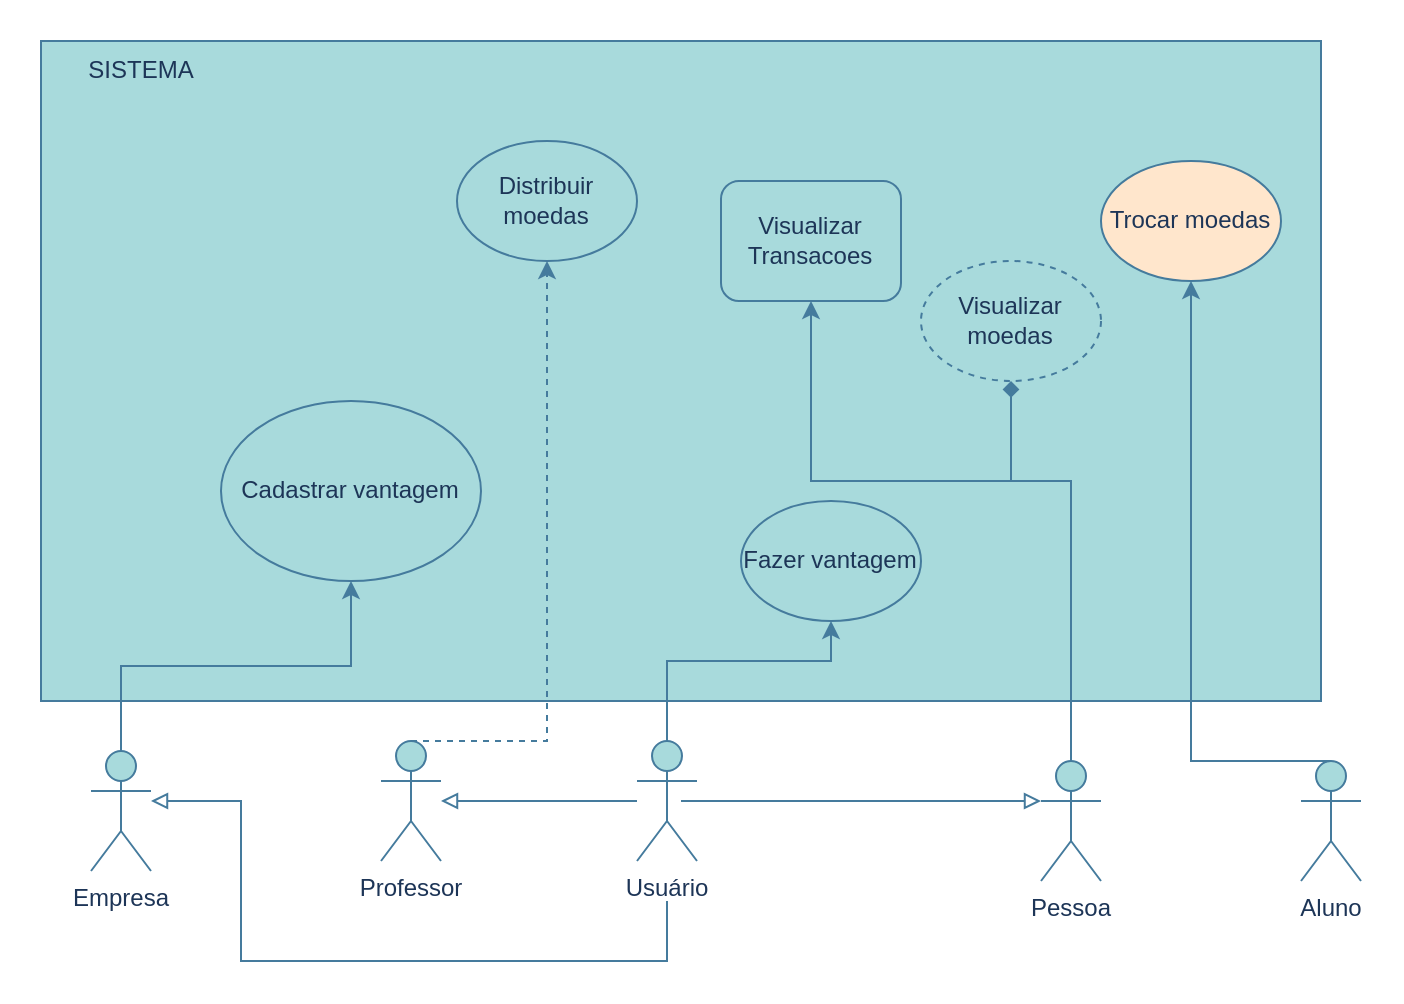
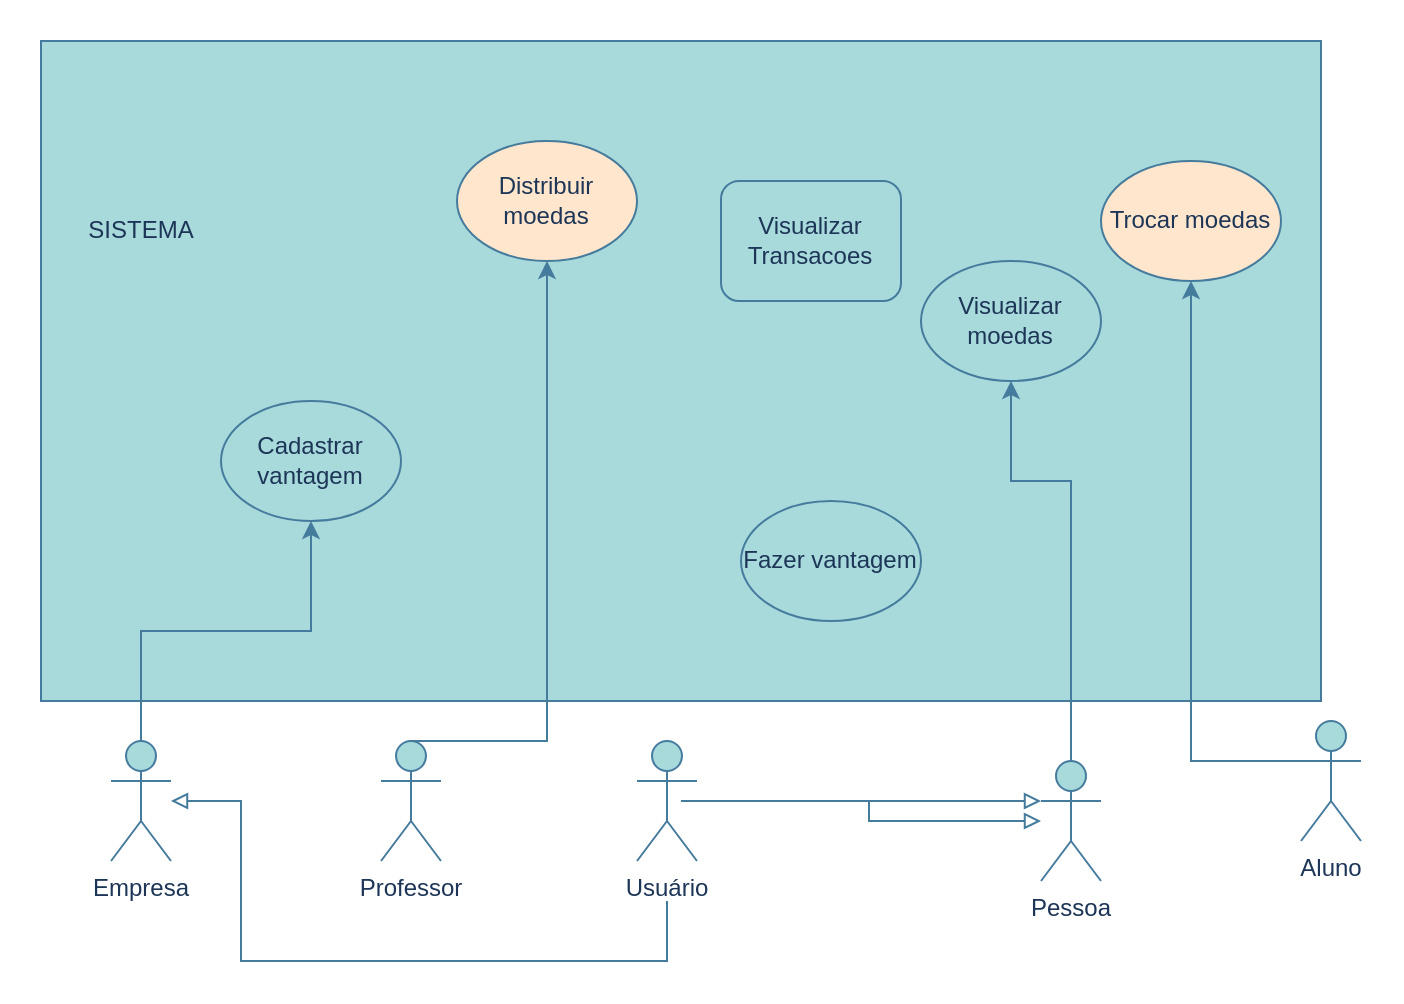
  <mxCell id="0" />
  <mxCell id="1" parent="0" />
  <mxCell id="2" value="" style="rounded=0;whiteSpace=wrap;html=1;labelBackgroundColor=none;fillColor=#A8DADC;strokeColor=#457B9D;fontColor=#1D3557;" vertex="1" parent="1"><mxGeometry x="20" y="20" width="640" height="330" as="geometry" /></mxCell>
- <mxCell id="3" value="SISTEMA" style="text;html=1;align=center;verticalAlign=middle;resizable=0;points=[];autosize=1;strokeColor=none;fillColor=none;labelBackgroundColor=none;fontColor=#1D3557;" vertex="1" parent="1"><mxGeometry x="30" y="20" width="80" height="30" as="geometry" /></mxCell>
- <mxCell id="4" style="edgeStyle=orthogonalEdgeStyle;rounded=0;orthogonalLoop=1;jettySize=auto;html=1;exitX=0.5;exitY=0;exitDx=0;exitDy=0;exitPerimeter=0;strokeColor=#457B9D;fontColor=#1D3557;fillColor=#A8DADC;dashed=1;" edge="1" parent="1" source="5" target="13"><mxGeometry relative="1" as="geometry"><Array as="points"><mxPoint x="273" y="370" /></Array></mxGeometry></mxCell>
+ <mxCell id="3" value="SISTEMA" style="text;html=1;align=center;verticalAlign=middle;resizable=0;points=[];autosize=1;strokeColor=none;fillColor=none;labelBackgroundColor=none;fontColor=#1D3557;" vertex="1" parent="1"><mxGeometry x="30" y="100" width="80" height="30" as="geometry" /></mxCell>
+ <mxCell id="4" style="edgeStyle=orthogonalEdgeStyle;rounded=0;orthogonalLoop=1;jettySize=auto;html=1;exitX=0.5;exitY=0;exitDx=0;exitDy=0;exitPerimeter=0;strokeColor=#457B9D;fontColor=#1D3557;fillColor=#A8DADC;" edge="1" parent="1" source="5" target="13"><mxGeometry relative="1" as="geometry"><Array as="points"><mxPoint x="273" y="370" /></Array></mxGeometry></mxCell>
  <mxCell id="5" value="Professor" style="shape=umlActor;verticalLabelPosition=bottom;verticalAlign=top;html=1;outlineConnect=0;strokeColor=#457B9D;fontColor=#1D3557;fillColor=#A8DADC;" vertex="1" parent="1"><mxGeometry x="190" y="370" width="30" height="60" as="geometry" /></mxCell>
- <mxCell id="6" style="edgeStyle=orthogonalEdgeStyle;rounded=0;orthogonalLoop=1;jettySize=auto;html=1;exitX=0.5;exitY=0;exitDx=0;exitDy=0;exitPerimeter=0;strokeColor=#457B9D;fontColor=#1D3557;fillColor=#A8DADC;" edge="1" parent="1" source="10" target="12"><mxGeometry relative="1" as="geometry"><Array as="points"><mxPoint x="333" y="330" /><mxPoint x="415" y="330" /></Array></mxGeometry></mxCell>
- <mxCell id="7" style="edgeStyle=orthogonalEdgeStyle;rounded=0;orthogonalLoop=1;jettySize=auto;html=1;strokeColor=#457B9D;fontColor=#1D3557;fillColor=#A8DADC;endArrow=block;endFill=0;" edge="1" parent="1" source="10" target="5"><mxGeometry relative="1" as="geometry" /></mxCell>
+ <mxCell id="7" style="edgeStyle=orthogonalEdgeStyle;rounded=0;orthogonalLoop=1;jettySize=auto;html=1;strokeColor=#457B9D;fontColor=#1D3557;fillColor=#A8DADC;endArrow=block;endFill=0;" edge="1" parent="1" source="10" target="19"><mxGeometry relative="1" as="geometry" /></mxCell>
  <mxCell id="8" style="edgeStyle=orthogonalEdgeStyle;rounded=0;orthogonalLoop=1;jettySize=auto;html=1;strokeColor=#457B9D;fontColor=#1D3557;fillColor=#A8DADC;endArrow=block;endFill=0;" edge="1" parent="1" target="19"><mxGeometry relative="1" as="geometry"><mxPoint x="340" y="400" as="sourcePoint" /><Array as="points"><mxPoint x="410" y="400" /><mxPoint x="410" y="400" /></Array></mxGeometry></mxCell>
  <mxCell id="9" style="edgeStyle=orthogonalEdgeStyle;rounded=0;orthogonalLoop=1;jettySize=auto;html=1;strokeColor=#457B9D;fontColor=#1D3557;fillColor=#A8DADC;endArrow=block;endFill=0;" edge="1" parent="1" target="21"><mxGeometry relative="1" as="geometry"><mxPoint x="333" y="450" as="sourcePoint" /><Array as="points"><mxPoint x="333" y="480" /><mxPoint x="120" y="480" /><mxPoint x="120" y="400" /></Array></mxGeometry></mxCell>
  <mxCell id="10" value="Usuário" style="shape=umlActor;verticalLabelPosition=bottom;verticalAlign=top;html=1;outlineConnect=0;strokeColor=#457B9D;fontColor=#1D3557;fillColor=#A8DADC;" vertex="1" parent="1"><mxGeometry x="318" y="370" width="30" height="60" as="geometry" /></mxCell>
- <mxCell id="11" value="Visualizar moedas" style="ellipse;whiteSpace=wrap;html=1;strokeColor=#457B9D;fontColor=#1D3557;fillColor=#A8DADC;dashed=1;" vertex="1" parent="1"><mxGeometry x="460" y="130" width="90" height="60" as="geometry" /></mxCell>
+ <mxCell id="11" value="Visualizar moedas" style="ellipse;whiteSpace=wrap;html=1;strokeColor=#457B9D;fontColor=#1D3557;fillColor=#A8DADC;" vertex="1" parent="1"><mxGeometry x="460" y="130" width="90" height="60" as="geometry" /></mxCell>
  <mxCell id="12" value="Fazer vantagem" style="ellipse;whiteSpace=wrap;html=1;strokeColor=#457B9D;fontColor=#1D3557;fillColor=#A8DADC;" vertex="1" parent="1"><mxGeometry x="370" y="250" width="90" height="60" as="geometry" /></mxCell>
- <mxCell id="13" value="Distribuir moedas" style="ellipse;whiteSpace=wrap;html=1;strokeColor=#457B9D;fontColor=#1D3557;fillColor=#A8DADC;" vertex="1" parent="1"><mxGeometry x="228" y="70" width="90" height="60" as="geometry" /></mxCell>
+ <mxCell id="13" value="Distribuir moedas" style="ellipse;whiteSpace=wrap;html=1;strokeColor=#457B9D;fontColor=#1D3557;fillColor=#ffe6cc;" vertex="1" parent="1"><mxGeometry x="228" y="70" width="90" height="60" as="geometry" /></mxCell>
  <mxCell id="14" value="Visualizar Transacoes" style="whiteSpace=wrap;html=1;strokeColor=#457B9D;fontColor=#1D3557;fillColor=#A8DADC;rounded=1;" vertex="1" parent="1"><mxGeometry x="360" y="90" width="90" height="60" as="geometry" /></mxCell>
  <mxCell id="15" value="Trocar moedas" style="ellipse;whiteSpace=wrap;html=1;strokeColor=#457B9D;fontColor=#1D3557;fillColor=#ffe6cc;" vertex="1" parent="1"><mxGeometry x="550" y="80" width="90" height="60" as="geometry" /></mxCell>
- <mxCell id="16" value="Cadastrar vantagem" style="ellipse;whiteSpace=wrap;html=1;strokeColor=#457B9D;fontColor=#1D3557;fillColor=#A8DADC;" vertex="1" parent="1"><mxGeometry x="110" y="200" width="130" height="90" as="geometry" /></mxCell>
- <mxCell id="17" style="edgeStyle=orthogonalEdgeStyle;rounded=0;orthogonalLoop=1;jettySize=auto;html=1;exitX=0.5;exitY=0;exitDx=0;exitDy=0;exitPerimeter=0;strokeColor=#457B9D;fontColor=#1D3557;fillColor=#A8DADC;endArrow=diamond;" edge="1" parent="1" source="19" target="11"><mxGeometry relative="1" as="geometry"><Array as="points"><mxPoint x="535" y="240" /><mxPoint x="505" y="240" /></Array></mxGeometry></mxCell>
- <mxCell id="18" style="edgeStyle=orthogonalEdgeStyle;rounded=0;orthogonalLoop=1;jettySize=auto;html=1;strokeColor=#457B9D;fontColor=#1D3557;fillColor=#A8DADC;" edge="1" parent="1" source="19" target="14"><mxGeometry relative="1" as="geometry"><Array as="points"><mxPoint x="535" y="240" /><mxPoint x="405" y="240" /></Array></mxGeometry></mxCell>
+ <mxCell id="16" value="Cadastrar vantagem" style="ellipse;whiteSpace=wrap;html=1;strokeColor=#457B9D;fontColor=#1D3557;fillColor=#A8DADC;" vertex="1" parent="1"><mxGeometry x="110" y="200" width="90" height="60" as="geometry" /></mxCell>
+ <mxCell id="17" style="edgeStyle=orthogonalEdgeStyle;rounded=0;orthogonalLoop=1;jettySize=auto;html=1;exitX=0.5;exitY=0;exitDx=0;exitDy=0;exitPerimeter=0;strokeColor=#457B9D;fontColor=#1D3557;fillColor=#A8DADC;" edge="1" parent="1" source="19" target="11"><mxGeometry relative="1" as="geometry"><Array as="points"><mxPoint x="535" y="240" /><mxPoint x="505" y="240" /></Array></mxGeometry></mxCell>
  <mxCell id="19" value="Pessoa" style="shape=umlActor;verticalLabelPosition=bottom;verticalAlign=top;html=1;outlineConnect=0;strokeColor=#457B9D;fontColor=#1D3557;fillColor=#A8DADC;" vertex="1" parent="1"><mxGeometry x="520" y="380" width="30" height="60" as="geometry" /></mxCell>
  <mxCell id="20" style="edgeStyle=orthogonalEdgeStyle;rounded=0;orthogonalLoop=1;jettySize=auto;html=1;exitX=0.5;exitY=0;exitDx=0;exitDy=0;exitPerimeter=0;strokeColor=#457B9D;fontColor=#1D3557;fillColor=#A8DADC;" edge="1" parent="1" source="21" target="16"><mxGeometry relative="1" as="geometry" /></mxCell>
- <mxCell id="21" value="Empresa" style="shape=umlActor;verticalLabelPosition=bottom;verticalAlign=top;html=1;outlineConnect=0;strokeColor=#457B9D;fontColor=#1D3557;fillColor=#A8DADC;" vertex="1" parent="1"><mxGeometry x="45" y="375" width="30" height="60" as="geometry" /></mxCell>
+ <mxCell id="21" value="Empresa" style="shape=umlActor;verticalLabelPosition=bottom;verticalAlign=top;html=1;outlineConnect=0;strokeColor=#457B9D;fontColor=#1D3557;fillColor=#A8DADC;" vertex="1" parent="1"><mxGeometry x="55" y="370" width="30" height="60" as="geometry" /></mxCell>
  <mxCell id="22" style="edgeStyle=orthogonalEdgeStyle;rounded=0;orthogonalLoop=1;jettySize=auto;html=1;exitX=0.5;exitY=0;exitDx=0;exitDy=0;exitPerimeter=0;strokeColor=#457B9D;fontColor=#1D3557;fillColor=#A8DADC;" edge="1" parent="1" source="23" target="15"><mxGeometry relative="1" as="geometry"><Array as="points"><mxPoint x="595" y="380" /></Array></mxGeometry></mxCell>
- <mxCell id="23" value="Aluno" style="shape=umlActor;verticalLabelPosition=bottom;verticalAlign=top;html=1;outlineConnect=0;strokeColor=#457B9D;fontColor=#1D3557;fillColor=#A8DADC;" vertex="1" parent="1"><mxGeometry x="650" y="380" width="30" height="60" as="geometry" /></mxCell>
+ <mxCell id="23" value="Aluno" style="shape=umlActor;verticalLabelPosition=bottom;verticalAlign=top;html=1;outlineConnect=0;strokeColor=#457B9D;fontColor=#1D3557;fillColor=#A8DADC;" vertex="1" parent="1"><mxGeometry x="650" y="360" width="30" height="60" as="geometry" /></mxCell>
